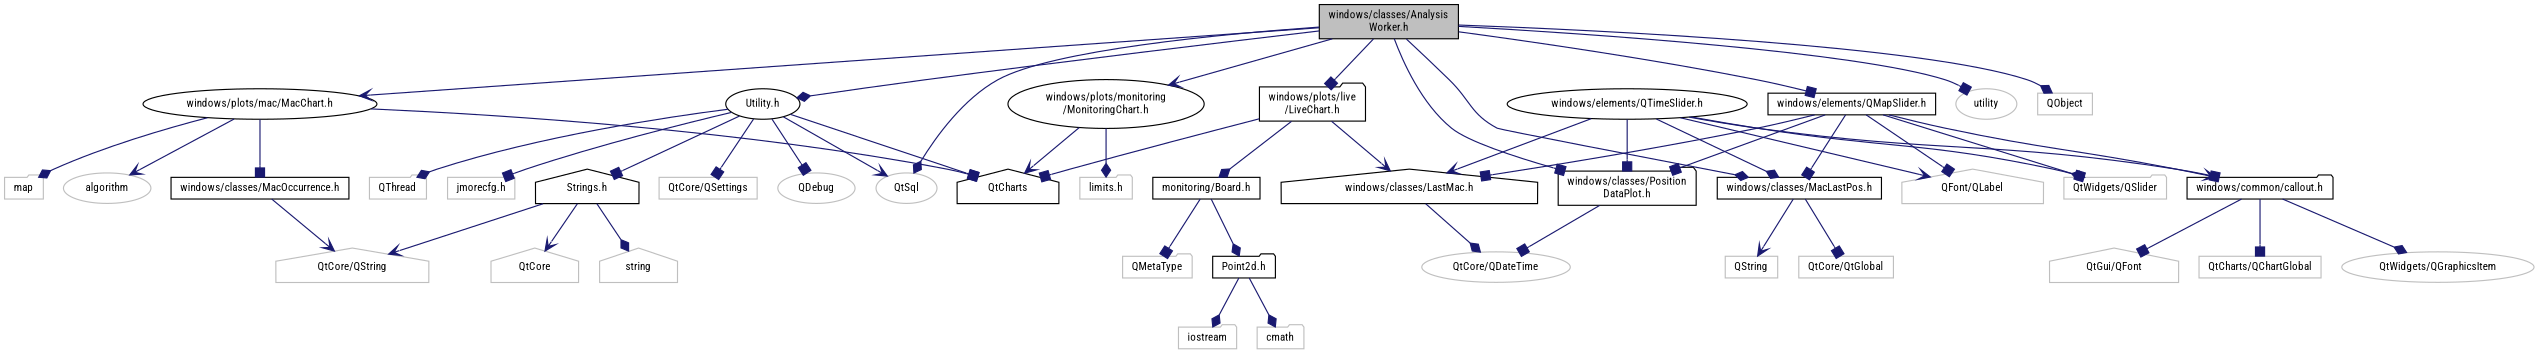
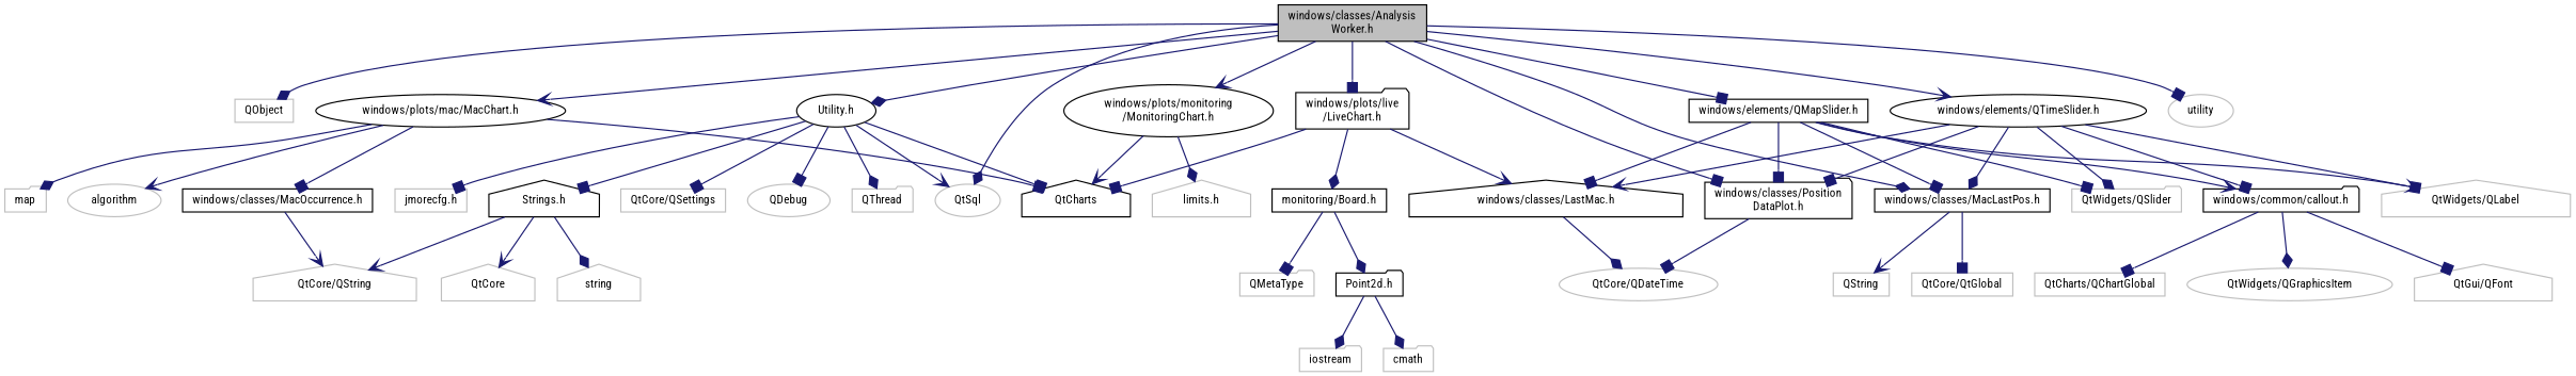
  digraph {
    fontname="Roboto Condensed"
    node [color=grey75 fillcolor=white fontname="Roboto Condensed" fontsize=10 shape=box style=filled]
    edge [arrowhead=box color=midnightblue fontname="Roboto Condensed" fontsize=10 labelfontname=Helvetica labelfontsize=10 style=solid]
    n1 [color=black fillcolor=grey75 fontcolor=black height=0.2 label="windows/classes/Analysis\lWorker.h" width=0.4]
    n2 [height=0.2 label=QObject width=0.4]
    n3 [color=black height=0.2 label="windows/plots/monitoring\l/MonitoringChart.h" shape=ellipse width=0.4]
    n4 [height=0.2 label=QtSql shape=ellipse width=0.4]
    n5 [height=0.2 label=utility shape=ellipse width=0.4]
    n6 [color=black height=0.2 label="windows/plots/mac/MacChart.h" shape=ellipse width=0.4]
    n7 [color=black height=0.2 label="Utility.h" shape=ellipse width=0.4]
    n8 [color=black height=0.2 label="windows/plots/live\l/LiveChart.h" shape=folder width=0.4]
    n9 [color=black height=0.2 label="windows/elements/QTimeSlider.h" shape=ellipse width=0.4]
    n10 [color=black height=0.2 label="windows/classes/Position\lDataPlot.h" shape=folder width=0.4]
    n11 [color=black height=0.2 label="windows/classes/MacLastPos.h" width=0.4]
    n12 [color=black height=0.2 label="windows/elements/QMapSlider.h" width=0.4]
    n13 [color=black height=0.2 label=QtCharts shape=house width=0.4]
-   n14 [height=0.2 label="limits.h" shape=folder width=0.4]
+   n14 [height=0.2 label="limits.h" shape=house width=0.4]
    n15 [height=0.2 label=map shape=folder width=0.4]
    n16 [height=0.2 label=algorithm shape=ellipse width=0.4]
    n17 [color=black height=0.2 label="windows/classes/MacOccurrence.h" width=0.4]
    n18 [height=0.2 label="QtCore/QSettings" width=0.4]
    n19 [height=0.2 label=QDebug shape=ellipse width=0.4]
    n20 [height=0.2 label=QThread shape=folder width=0.4]
    n21 [height=0.2 label="jmorecfg.h" width=0.4]
    n22 [color=black height=0.2 label="Strings.h" shape=house width=0.4]
    n23 [color=black height=0.2 label="monitoring/Board.h" width=0.4]
    n24 [color=black height=0.2 label="windows/classes/LastMac.h" shape=house width=0.4]
    n25 [height=0.2 label="QtWidgets/QSlider" shape=folder width=0.4]
    n26 [color=black height=0.2 label="windows/common/callout.h" shape=folder width=0.4]
-   n27 [height=0.2 label="QFont/QLabel" shape=house width=0.4]
+   n27 [height=0.2 label="QtWidgets/QLabel" shape=house width=0.4]
    n28 [height=0.2 label="QtCore/QDateTime" shape=ellipse width=0.4]
    n29 [height=0.2 label="QtCore/QtGlobal" width=0.4]
    n30 [height=0.2 label=QString width=0.4]
    n31 [height=0.2 label="QtCore/QString" shape=house width=0.4]
    n32 [height=0.2 label=string shape=house width=0.4]
    n33 [height=0.2 label=QtCore shape=house width=0.4]
    n34 [color=black height=0.2 label="Point2d.h" shape=folder width=0.4]
    n35 [height=0.2 label=QMetaType shape=folder width=0.4]
    n36 [height=0.2 label=iostream shape=folder width=0.4]
    n37 [height=0.2 label=cmath shape=folder width=0.4]
    n38 [height=0.2 label="QtCharts/QChartGlobal" width=0.4]
    n39 [height=0.2 label="QtWidgets/QGraphicsItem" shape=ellipse width=0.4]
    n40 [height=0.2 label="QtGui/QFont" shape=house width=0.4]
    n1 -> n2 [arrowhead=diamond]
    n1 -> n3 [arrowhead=vee]
    n1 -> n4 [arrowhead=diamond]
    n1 -> n5
    n1 -> n6 [arrowhead=vee]
    n1 -> n7 [arrowhead=diamond]
    n1 -> n8
+   n1 -> n9 [arrowhead=vee]
    n1 -> n10
    n1 -> n11 [arrowhead=diamond]
    n1 -> n12
    n3 -> n13 [arrowhead=vee]
    n3 -> n14 [arrowhead=diamond]
    n6 -> n13
    n6 -> n15 [arrowhead=diamond]
    n6 -> n16 [arrowhead=vee]
    n6 -> n17
    n7 -> n4 [arrowhead=vee]
    n7 -> n13
    n7 -> n18
    n7 -> n19
    n7 -> n20 [arrowhead=diamond]
    n7 -> n21
    n7 -> n22
    n8 -> n13
    n8 -> n23 [arrowhead=diamond]
    n8 -> n24 [arrowhead=vee]
    n9 -> n10
    n9 -> n11 [arrowhead=diamond]
    n9 -> n24 [arrowhead=vee]
    n9 -> n25 [arrowhead=diamond]
    n9 -> n26
    n9 -> n27 [arrowhead=vee]
    n10 -> n28
    n11 -> n29
    n11 -> n30 [arrowhead=vee]
    n12 -> n10
    n12 -> n11
    n12 -> n24
    n12 -> n25
    n12 -> n26 [arrowhead=vee]
    n12 -> n27
    n17 -> n31 [arrowhead=vee]
    n22 -> n31 [arrowhead=vee]
    n22 -> n32 [arrowhead=diamond]
    n22 -> n33 [arrowhead=vee]
    n23 -> n34 [arrowhead=diamond]
    n23 -> n35
    n24 -> n28 [arrowhead=diamond]
    n26 -> n38
    n26 -> n39 [arrowhead=diamond]
    n26 -> n40
    n34 -> n36 [arrowhead=diamond]
    n34 -> n37 [arrowhead=diamond]
  }
